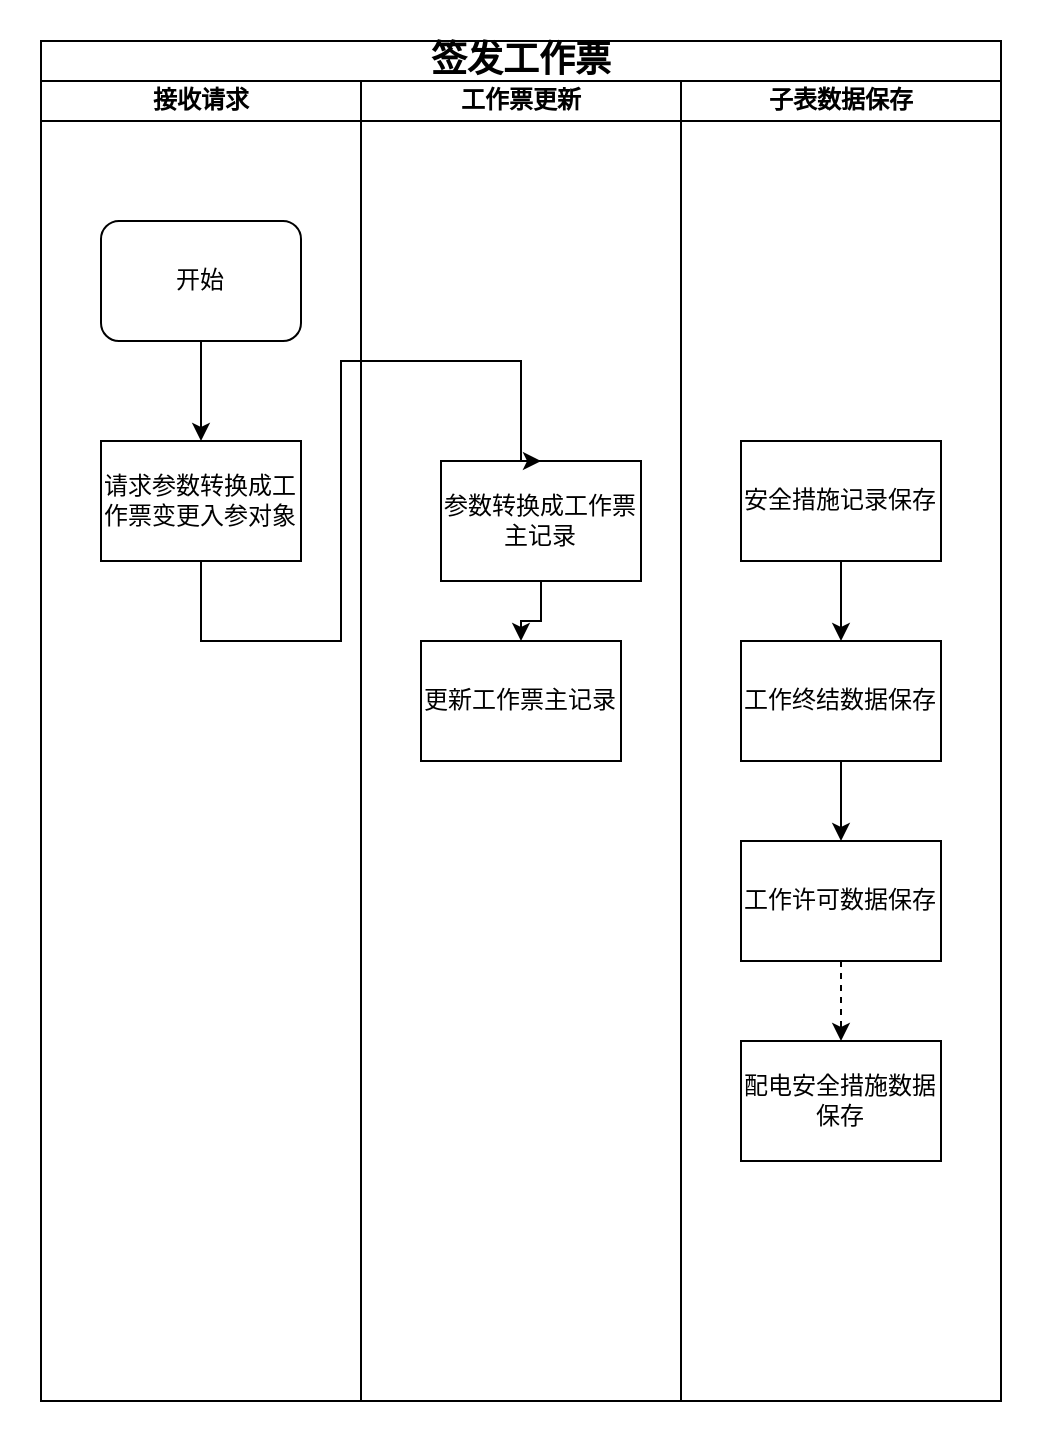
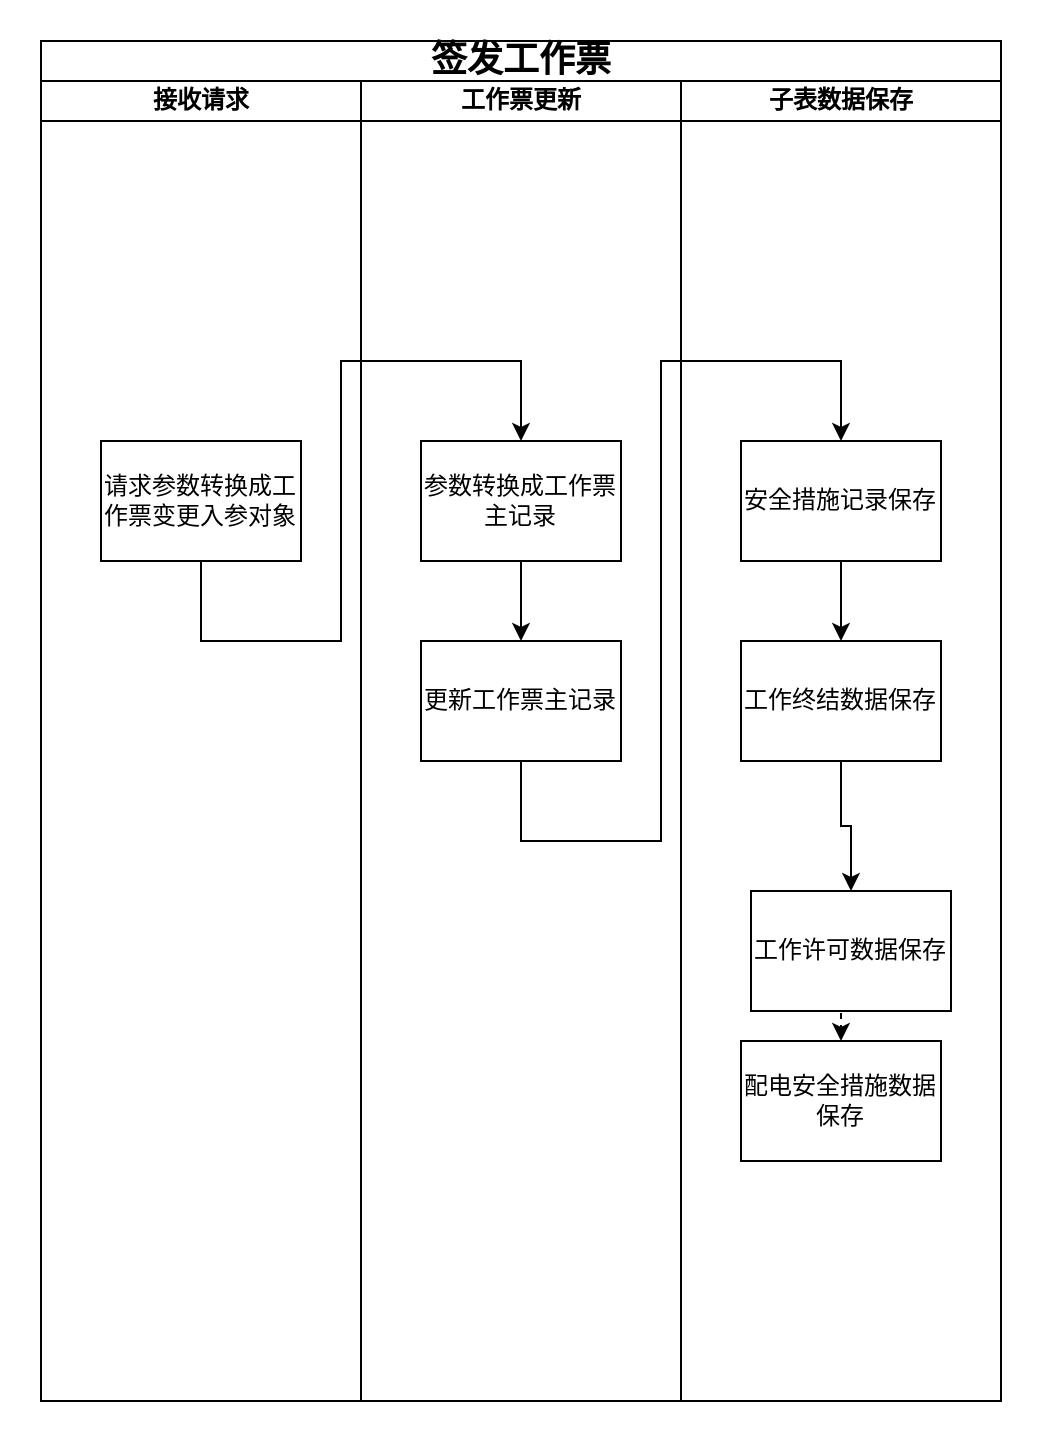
  <mxCell id="0" />
  <mxCell id="1" parent="0" />
  <mxCell id="2" value="&lt;span style=&quot;font-size: 18px;&quot;&gt;签发工作票&lt;/span&gt;" style="swimlane;html=1;childLayout=stackLayout;startSize=20;rounded=0;shadow=0;labelBackgroundColor=none;strokeWidth=1;fontFamily=Verdana;fontSize=8;align=center;" vertex="1" parent="1"><mxGeometry x="20" y="20" width="480" height="680" as="geometry" /></mxCell>
  <mxCell id="3" value="接收请求" style="swimlane;html=1;startSize=20;" vertex="1" parent="2"><mxGeometry y="20" width="160" height="660" as="geometry"><mxRectangle y="20" width="40" height="730" as="alternateBounds" /></mxGeometry></mxCell>
- <mxCell id="4" value="&lt;font style=&quot;font-size: 12px;&quot;&gt;开始&lt;/font&gt;" style="rounded=1;whiteSpace=wrap;html=1;shadow=0;labelBackgroundColor=none;strokeWidth=1;fontFamily=Verdana;fontSize=8;align=center;" vertex="1" parent="3"><mxGeometry x="30" y="70" width="100" height="60" as="geometry" /></mxCell>
  <mxCell id="5" value="&lt;span style=&quot;font-size: 12px;&quot;&gt;请求参数转换成工作票变更入参对象&lt;/span&gt;" style="whiteSpace=wrap;html=1;fontSize=8;fontFamily=Verdana;rounded=0;shadow=0;labelBackgroundColor=none;strokeWidth=1;" vertex="1" parent="3"><mxGeometry x="30" y="180" width="100" height="60" as="geometry" /></mxCell>
- <mxCell id="6" style="edgeStyle=orthogonalEdgeStyle;rounded=0;orthogonalLoop=1;jettySize=auto;html=1;exitX=0.5;exitY=1;exitDx=0;exitDy=0;entryX=0.5;entryY=0;entryDx=0;entryDy=0;" edge="1" parent="3" source="4" target="5"><mxGeometry relative="1" as="geometry"><Array as="points"><mxPoint x="80" y="160" /><mxPoint x="80" y="160" /></Array></mxGeometry></mxCell>
  <mxCell id="7" value="工作票更新" style="swimlane;html=1;startSize=20;" vertex="1" parent="2"><mxGeometry x="160" y="20" width="160" height="660" as="geometry" /></mxCell>
  <mxCell id="8" style="edgeStyle=orthogonalEdgeStyle;rounded=0;orthogonalLoop=1;jettySize=auto;html=1;exitX=0.5;exitY=1;exitDx=0;exitDy=0;" edge="1" parent="7" source="9" target="10"><mxGeometry relative="1" as="geometry" /></mxCell>
- <mxCell id="9" value="&lt;span style=&quot;font-size: 12px;&quot;&gt;参数转换成工作票主记录&lt;/span&gt;" style="whiteSpace=wrap;html=1;fontSize=8;fontFamily=Verdana;rounded=0;shadow=0;labelBackgroundColor=none;strokeWidth=1;" vertex="1" parent="7"><mxGeometry x="40" y="190" width="100" height="60" as="geometry" /></mxCell>
+ <mxCell id="9" value="&lt;span style=&quot;font-size: 12px;&quot;&gt;参数转换成工作票主记录&lt;/span&gt;" style="whiteSpace=wrap;html=1;fontSize=8;fontFamily=Verdana;rounded=0;shadow=0;labelBackgroundColor=none;strokeWidth=1;" vertex="1" parent="7"><mxGeometry x="30" y="180" width="100" height="60" as="geometry" /></mxCell>
  <mxCell id="10" value="&lt;span style=&quot;font-size: 12px;&quot;&gt;更新工作票主记录&lt;/span&gt;" style="whiteSpace=wrap;html=1;fontSize=8;fontFamily=Verdana;rounded=0;shadow=0;labelBackgroundColor=none;strokeWidth=1;" vertex="1" parent="7"><mxGeometry x="30" y="280" width="100" height="60" as="geometry" /></mxCell>
  <mxCell id="11" value="子表数据保存" style="swimlane;html=1;startSize=20;" vertex="1" parent="2"><mxGeometry x="320" y="20" width="160" height="660" as="geometry" /></mxCell>
  <mxCell id="12" style="edgeStyle=orthogonalEdgeStyle;rounded=0;orthogonalLoop=1;jettySize=auto;html=1;exitX=0.5;exitY=1;exitDx=0;exitDy=0;entryX=0.5;entryY=0;entryDx=0;entryDy=0;" edge="1" parent="11" source="13" target="17"><mxGeometry relative="1" as="geometry" /></mxCell>
  <mxCell id="13" value="&lt;span style=&quot;font-size: 12px;&quot;&gt;安全措施记录保存&lt;/span&gt;" style="whiteSpace=wrap;html=1;fontSize=8;fontFamily=Verdana;rounded=0;shadow=0;labelBackgroundColor=none;strokeWidth=1;" vertex="1" parent="11"><mxGeometry x="30" y="180" width="100" height="60" as="geometry" /></mxCell>
  <mxCell id="14" style="edgeStyle=orthogonalEdgeStyle;rounded=0;orthogonalLoop=1;jettySize=auto;html=1;exitX=0;exitY=0.5;exitDx=0;exitDy=0;entryX=0.5;entryY=0;entryDx=0;entryDy=0;" edge="1" parent="11"><mxGeometry relative="1" as="geometry"><Array as="points"><mxPoint x="10" y="518" /><mxPoint x="10" y="690" /><mxPoint x="80" y="690" /></Array><mxPoint x="30" y="517.5" as="sourcePoint" /></mxGeometry></mxCell>
  <mxCell id="15" value="&lt;font style=&quot;font-size: 10px;&quot;&gt;否&lt;/font&gt;" style="edgeLabel;html=1;align=center;verticalAlign=middle;resizable=0;points=[];" vertex="1" connectable="0" parent="14"><mxGeometry x="-0.909" y="-2" relative="1" as="geometry"><mxPoint as="offset" /></mxGeometry></mxCell>
  <mxCell id="16" style="edgeStyle=orthogonalEdgeStyle;rounded=0;orthogonalLoop=1;jettySize=auto;html=1;exitX=0.5;exitY=1;exitDx=0;exitDy=0;" edge="1" parent="11" source="17" target="19"><mxGeometry relative="1" as="geometry" /></mxCell>
  <mxCell id="17" value="&lt;span style=&quot;font-size: 12px;&quot;&gt;工作终结数据保存&lt;/span&gt;" style="whiteSpace=wrap;html=1;fontSize=8;fontFamily=Verdana;rounded=0;shadow=0;labelBackgroundColor=none;strokeWidth=1;" vertex="1" parent="11"><mxGeometry x="30" y="280" width="100" height="60" as="geometry" /></mxCell>
  <mxCell id="18" style="edgeStyle=orthogonalEdgeStyle;rounded=0;orthogonalLoop=1;jettySize=auto;html=1;exitX=0.5;exitY=1;exitDx=0;exitDy=0;entryX=0.5;entryY=0;entryDx=0;entryDy=0;dashed=1;" edge="1" parent="11" source="19" target="20"><mxGeometry relative="1" as="geometry" /></mxCell>
- <mxCell id="19" value="&lt;span style=&quot;font-size: 12px;&quot;&gt;工作许可数据保存&lt;/span&gt;" style="whiteSpace=wrap;html=1;fontSize=8;fontFamily=Verdana;rounded=0;shadow=0;labelBackgroundColor=none;strokeWidth=1;" vertex="1" parent="11"><mxGeometry x="30" y="380" width="100" height="60" as="geometry" /></mxCell>
+ <mxCell id="19" value="&lt;span style=&quot;font-size: 12px;&quot;&gt;工作许可数据保存&lt;/span&gt;" style="whiteSpace=wrap;html=1;fontSize=8;fontFamily=Verdana;rounded=0;shadow=0;labelBackgroundColor=none;strokeWidth=1;" vertex="1" parent="11"><mxGeometry x="35" y="405" width="100" height="60" as="geometry" /></mxCell>
  <mxCell id="20" value="&lt;span style=&quot;font-size: 12px;&quot;&gt;配电安全措施数据保存&lt;/span&gt;" style="whiteSpace=wrap;html=1;fontSize=8;fontFamily=Verdana;rounded=0;shadow=0;labelBackgroundColor=none;strokeWidth=1;" vertex="1" parent="11"><mxGeometry x="30" y="480" width="100" height="60" as="geometry" /></mxCell>
+ <mxCell id="21" style="edgeStyle=orthogonalEdgeStyle;rounded=0;orthogonalLoop=1;jettySize=auto;html=1;exitX=0.5;exitY=1;exitDx=0;exitDy=0;entryX=0.5;entryY=0;entryDx=0;entryDy=0;" edge="1" parent="2" source="10" target="13"><mxGeometry relative="1" as="geometry"><Array as="points"><mxPoint x="240" y="400" /><mxPoint x="310" y="400" /><mxPoint x="310" y="160" /><mxPoint x="400" y="160" /></Array></mxGeometry></mxCell>
  <mxCell id="22" style="edgeStyle=orthogonalEdgeStyle;rounded=0;orthogonalLoop=1;jettySize=auto;html=1;exitX=0.5;exitY=1;exitDx=0;exitDy=0;entryX=0.5;entryY=0;entryDx=0;entryDy=0;" edge="1" parent="2" source="5" target="9"><mxGeometry relative="1" as="geometry"><Array as="points"><mxPoint x="80" y="300" /><mxPoint x="150" y="300" /><mxPoint x="150" y="160" /><mxPoint x="240" y="160" /></Array></mxGeometry></mxCell>
